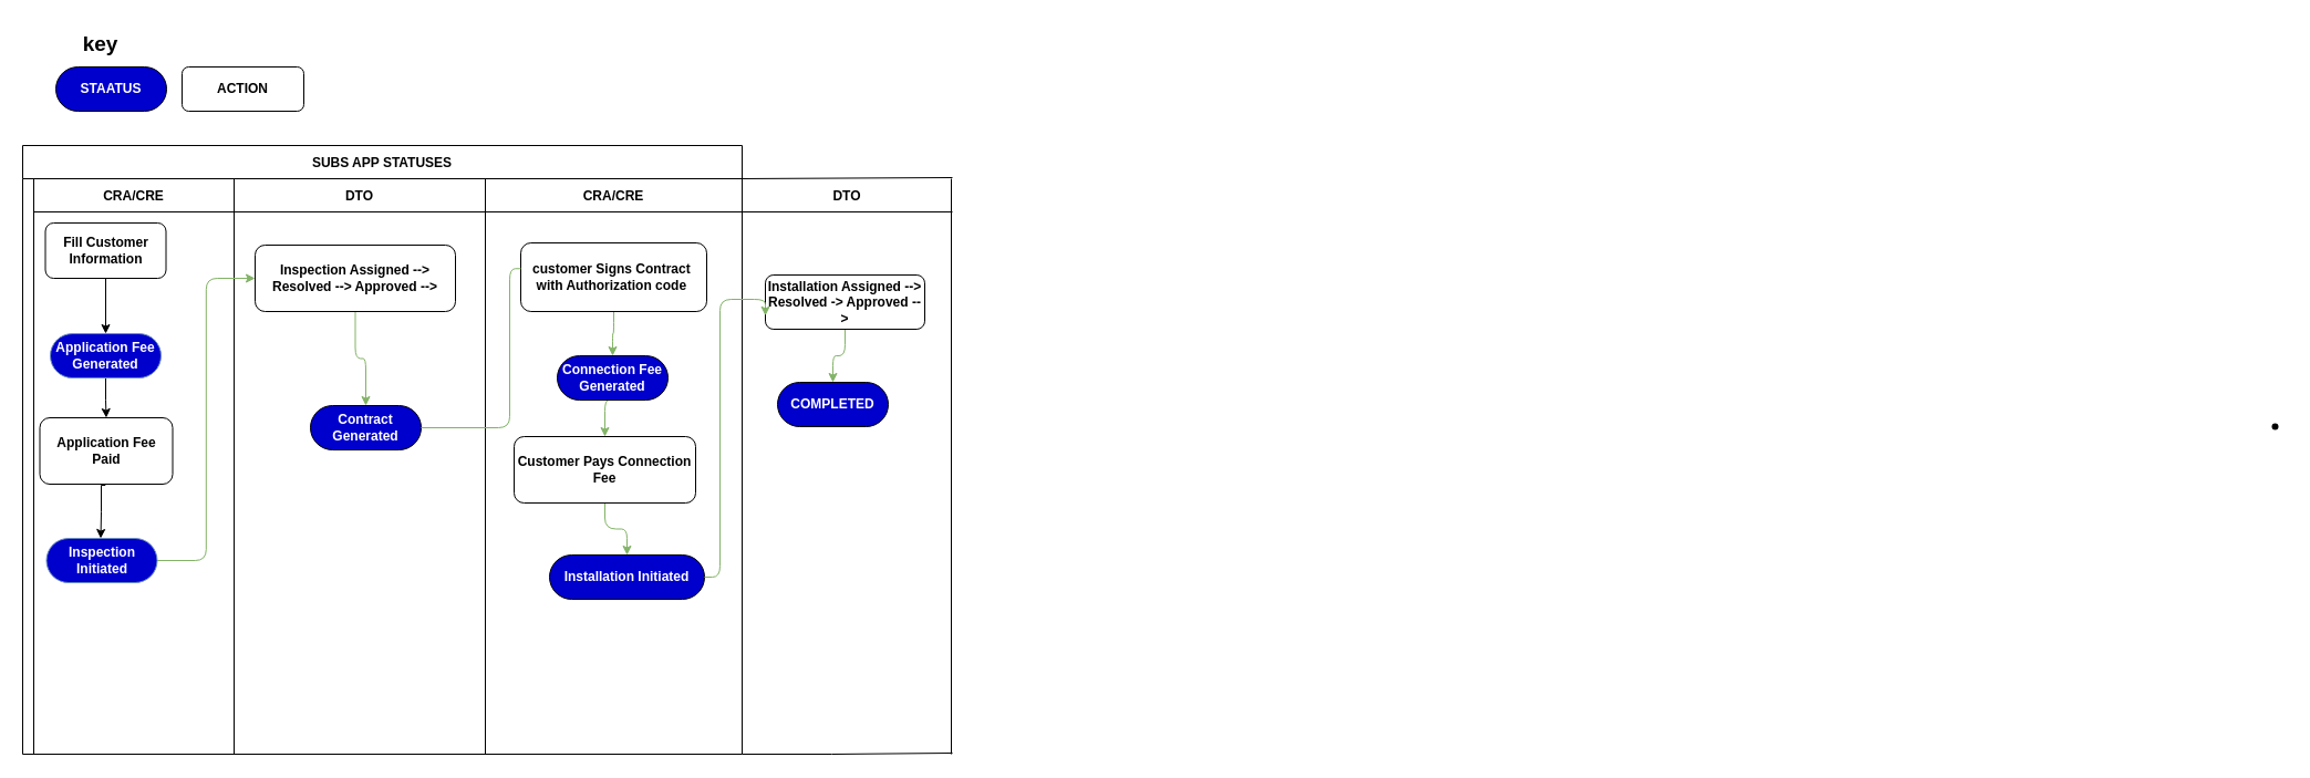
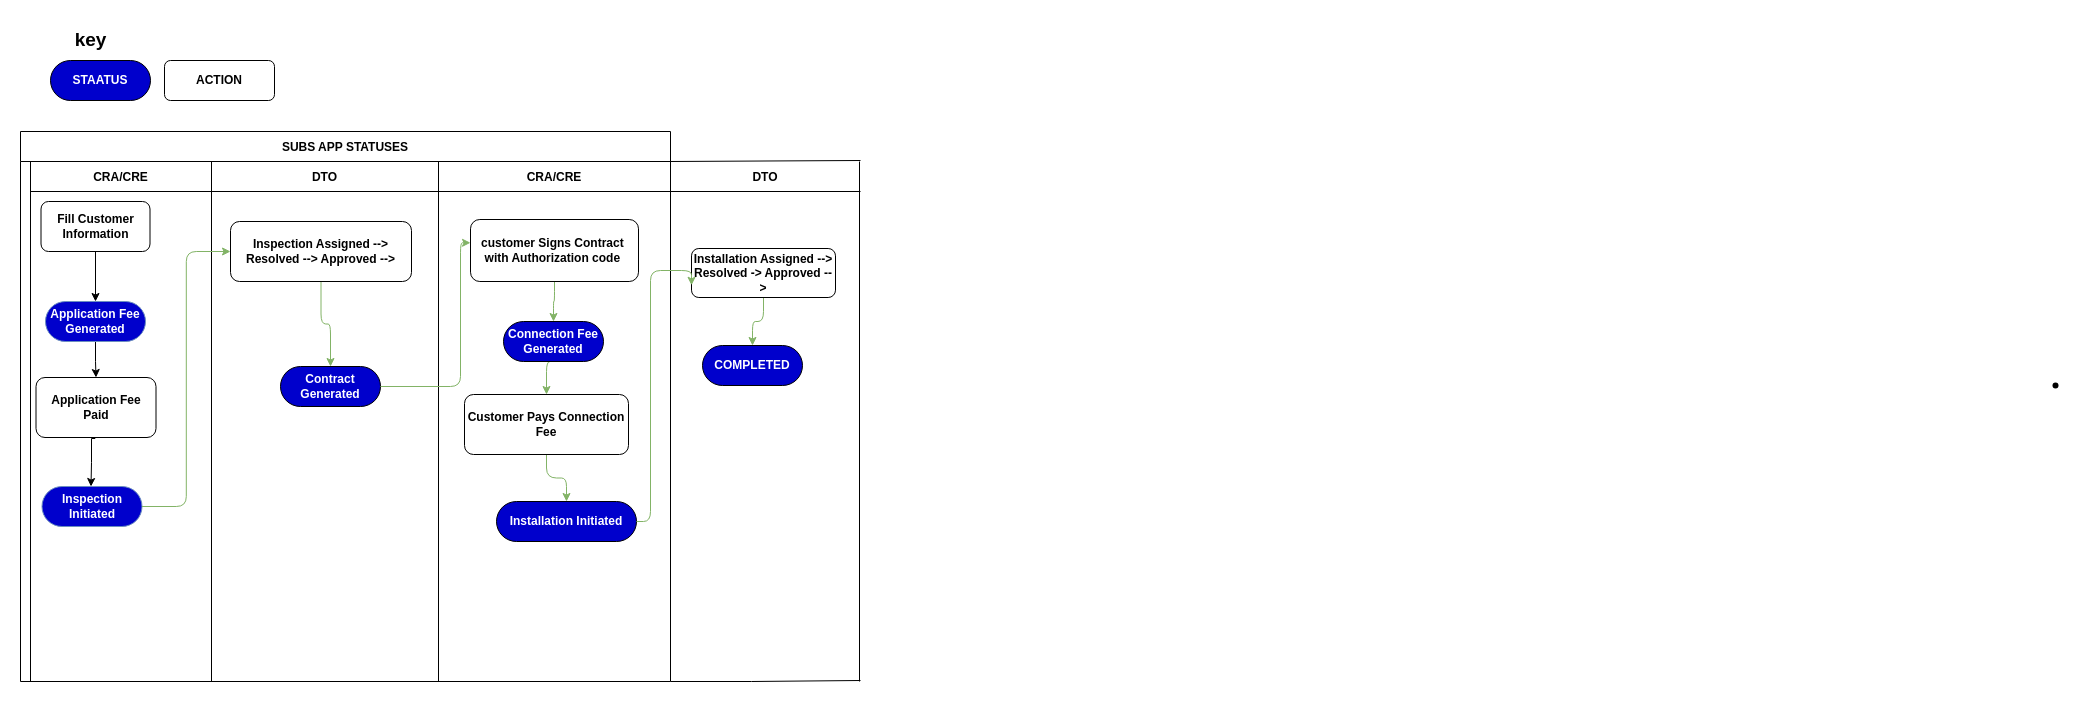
  <mxCell id="0" />
  <mxCell id="1" parent="0" />
  <mxCell id="2" value="SUBS APP STATUSES" style="shape=table;childLayout=tableLayout;startSize=30;collapsible=0;recursiveResize=0;expand=0;fillColor=none;fontStyle=1" parent="1" vertex="1"><mxGeometry x="20" y="131" width="650" height="550" as="geometry" /></mxCell>
  <mxCell id="3" value="" style="shape=tableRow;horizontal=0;swimlaneHead=0;swimlaneBody=0;top=0;left=0;bottom=0;right=0;fillColor=none;points=[[0,0.5],[1,0.5]];portConstraint=eastwest;startSize=10;collapsible=0;recursiveResize=0;expand=0;fontStyle=1;" parent="2" vertex="1"><mxGeometry y="30" width="650" height="520" as="geometry" /></mxCell>
  <mxCell id="4" value="CRA/CRE" style="swimlane;swimlaneHead=0;swimlaneBody=0;connectable=0;fillColor=none;startSize=30;collapsible=0;recursiveResize=0;expand=0;fontStyle=1;" parent="3" vertex="1"><mxGeometry x="10" width="181" height="520" as="geometry"><mxRectangle width="181" height="520" as="alternateBounds" /></mxGeometry></mxCell>
  <mxCell id="5" style="edgeStyle=orthogonalEdgeStyle;rounded=0;orthogonalLoop=1;jettySize=auto;html=1;exitX=0.5;exitY=1;exitDx=0;exitDy=0;entryX=0.5;entryY=0;entryDx=0;entryDy=0;" parent="4" source="7" target="9" edge="1"><mxGeometry relative="1" as="geometry"><mxPoint x="65" y="100" as="sourcePoint" /><mxPoint x="65" y="130" as="targetPoint" /><Array as="points" /></mxGeometry></mxCell>
  <mxCell id="6" style="edgeStyle=orthogonalEdgeStyle;rounded=0;orthogonalLoop=1;jettySize=auto;html=1;exitX=0.5;exitY=1;exitDx=0;exitDy=0;" edge="1" parent="4"><mxGeometry relative="1" as="geometry"><mxPoint x="65" y="270" as="sourcePoint" /><mxPoint x="65" y="270" as="targetPoint" /></mxGeometry></mxCell>
  <mxCell id="7" value="&lt;b&gt;Fill Customer Information&lt;/b&gt;" style="rounded=1;whiteSpace=wrap;html=1;" vertex="1" parent="4"><mxGeometry x="10.5" y="40" width="109" height="50" as="geometry" /></mxCell>
  <mxCell id="8" style="edgeStyle=orthogonalEdgeStyle;rounded=0;orthogonalLoop=1;jettySize=auto;html=1;exitX=0.5;exitY=1;exitDx=0;exitDy=0;" edge="1" parent="4" source="9" target="11"><mxGeometry relative="1" as="geometry" /></mxCell>
  <mxCell id="9" value="&lt;font color=&quot;#ffffff&quot;&gt;&lt;b&gt;Application Fee Generated&lt;/b&gt;&lt;/font&gt;" style="rounded=1;whiteSpace=wrap;html=1;arcSize=50;fillColor=#0000CC;strokeColor=#6c8ebf;fillStyle=solid;" vertex="1" parent="4"><mxGeometry x="15" y="140" width="100" height="40" as="geometry" /></mxCell>
  <mxCell id="10" style="edgeStyle=orthogonalEdgeStyle;rounded=0;orthogonalLoop=1;jettySize=auto;html=1;exitX=0.5;exitY=1;exitDx=0;exitDy=0;entryX=0.5;entryY=0;entryDx=0;entryDy=0;" edge="1" parent="4"><mxGeometry relative="1" as="geometry"><mxPoint x="64.5" y="276" as="sourcePoint" /><mxPoint x="60.5" y="325" as="targetPoint" /><Array as="points"><mxPoint x="65" y="277" /><mxPoint x="61" y="277" /><mxPoint x="61" y="301" /></Array></mxGeometry></mxCell>
  <mxCell id="11" value="&lt;b&gt;Application Fee Paid&lt;/b&gt;" style="rounded=1;whiteSpace=wrap;html=1;" vertex="1" parent="4"><mxGeometry x="5.5" y="216" width="120" height="60" as="geometry" /></mxCell>
  <mxCell id="12" value="&lt;font color=&quot;#ffffff&quot;&gt;&lt;b&gt;Inspection Initiated&lt;/b&gt;&lt;/font&gt;" style="rounded=1;whiteSpace=wrap;html=1;arcSize=50;fillColor=#0000CC;strokeColor=#6c8ebf;fillStyle=solid;" vertex="1" parent="4"><mxGeometry x="11.5" y="325" width="100" height="40" as="geometry" /></mxCell>
  <mxCell id="13" value="DTO" style="swimlane;swimlaneHead=0;swimlaneBody=0;connectable=0;fillColor=none;startSize=30;collapsible=0;recursiveResize=0;expand=0;fontStyle=1;" parent="3" vertex="1"><mxGeometry x="191" width="227" height="520" as="geometry"><mxRectangle width="227" height="520" as="alternateBounds" /></mxGeometry></mxCell>
  <mxCell id="14" style="edgeStyle=orthogonalEdgeStyle;rounded=1;orthogonalLoop=1;jettySize=auto;html=1;exitX=0.5;exitY=1;exitDx=0;exitDy=0;entryX=0.5;entryY=0;entryDx=0;entryDy=0;fillColor=#d5e8d4;strokeColor=#82b366;" edge="1" parent="13" source="15" target="16"><mxGeometry relative="1" as="geometry" /></mxCell>
  <mxCell id="15" value="&lt;b&gt;Inspection Assigned --&amp;gt; Resolved --&amp;gt; Approved --&amp;gt;&lt;/b&gt;" style="rounded=1;whiteSpace=wrap;html=1;" vertex="1" parent="13"><mxGeometry x="19" y="60" width="181" height="60" as="geometry" /></mxCell>
  <mxCell id="16" value="&lt;font color=&quot;#ffffff&quot;&gt;&lt;b&gt;Contract Generated&lt;/b&gt;&lt;/font&gt;" style="rounded=1;whiteSpace=wrap;html=1;arcSize=50;fillColor=#0000CC;" vertex="1" parent="13"><mxGeometry x="69" y="205" width="100" height="40" as="geometry" /></mxCell>
  <mxCell id="17" value="CRA/CRE" style="swimlane;swimlaneHead=0;swimlaneBody=0;connectable=0;fillColor=none;startSize=30;collapsible=0;recursiveResize=0;expand=0;fontStyle=1;" parent="3" vertex="1"><mxGeometry x="418" width="232" height="520" as="geometry"><mxRectangle width="232" height="520" as="alternateBounds" /></mxGeometry></mxCell>
  <mxCell id="18" style="edgeStyle=orthogonalEdgeStyle;rounded=1;orthogonalLoop=1;jettySize=auto;html=1;exitX=0.5;exitY=1;exitDx=0;exitDy=0;entryX=0.5;entryY=0;entryDx=0;entryDy=0;fillColor=#d5e8d4;strokeColor=#82b366;" edge="1" parent="17" source="19" target="21"><mxGeometry relative="1" as="geometry" /></mxCell>
  <mxCell id="19" value="&lt;b&gt;customer Signs Contract&amp;nbsp; with Authorization code&amp;nbsp;&lt;/b&gt;" style="rounded=1;whiteSpace=wrap;html=1;" vertex="1" parent="17"><mxGeometry x="32" y="58" width="168" height="62" as="geometry" /></mxCell>
  <mxCell id="20" style="edgeStyle=orthogonalEdgeStyle;rounded=1;orthogonalLoop=1;jettySize=auto;html=1;exitX=0.5;exitY=1;exitDx=0;exitDy=0;entryX=0.5;entryY=0;entryDx=0;entryDy=0;fillColor=#d5e8d4;strokeColor=#82b366;" edge="1" parent="17" source="21" target="23"><mxGeometry relative="1" as="geometry" /></mxCell>
  <mxCell id="21" value="&lt;font color=&quot;#ffffff&quot;&gt;&lt;b&gt;Connection Fee Generated&lt;/b&gt;&lt;/font&gt;" style="rounded=1;whiteSpace=wrap;html=1;arcSize=50;fillColor=#0000CC;" vertex="1" parent="17"><mxGeometry x="65" y="160" width="100" height="40" as="geometry" /></mxCell>
  <mxCell id="22" style="edgeStyle=orthogonalEdgeStyle;rounded=1;orthogonalLoop=1;jettySize=auto;html=1;exitX=0.5;exitY=1;exitDx=0;exitDy=0;entryX=0.5;entryY=0;entryDx=0;entryDy=0;fillColor=#d5e8d4;strokeColor=#82b366;" edge="1" parent="17" source="23" target="24"><mxGeometry relative="1" as="geometry" /></mxCell>
  <mxCell id="23" value="&lt;b&gt;Customer Pays Connection Fee&lt;/b&gt;" style="rounded=1;whiteSpace=wrap;html=1;" vertex="1" parent="17"><mxGeometry x="26" y="233" width="164" height="60" as="geometry" /></mxCell>
  <mxCell id="24" value="&lt;font color=&quot;#ffffff&quot;&gt;&lt;b&gt;Installation Initiated&lt;/b&gt;&lt;/font&gt;" style="rounded=1;whiteSpace=wrap;html=1;arcSize=50;fillColor=#0000CC;glass=0;" vertex="1" parent="17"><mxGeometry x="58" y="340" width="140" height="40" as="geometry" /></mxCell>
- <mxCell id="25" style="edgeStyle=orthogonalEdgeStyle;rounded=1;orthogonalLoop=1;jettySize=auto;html=1;exitX=1;exitY=0.5;exitDx=0;exitDy=0;entryX=0;entryY=0.375;entryDx=0;entryDy=0;entryPerimeter=0;fillColor=#d5e8d4;strokeColor=#82b366;endArrow=none;" edge="1" parent="3" source="16" target="19"><mxGeometry relative="1" as="geometry"><Array as="points"><mxPoint x="440" y="225" /><mxPoint x="440" y="81" /></Array></mxGeometry></mxCell>
+ <mxCell id="25" style="edgeStyle=orthogonalEdgeStyle;rounded=1;orthogonalLoop=1;jettySize=auto;html=1;exitX=1;exitY=0.5;exitDx=0;exitDy=0;entryX=0;entryY=0.375;entryDx=0;entryDy=0;entryPerimeter=0;fillColor=#d5e8d4;strokeColor=#82b366;" edge="1" parent="3" source="16" target="19"><mxGeometry relative="1" as="geometry"><Array as="points"><mxPoint x="440" y="225" /><mxPoint x="440" y="81" /></Array></mxGeometry></mxCell>
  <mxCell id="26" style="edgeStyle=orthogonalEdgeStyle;rounded=1;orthogonalLoop=1;jettySize=auto;html=1;exitX=1;exitY=0.5;exitDx=0;exitDy=0;entryX=0;entryY=0.5;entryDx=0;entryDy=0;fillColor=#d5e8d4;strokeColor=#82b366;" edge="1" parent="3" source="12" target="15"><mxGeometry relative="1" as="geometry" /></mxCell>
  <mxCell id="27" value="" style="shape=waypoint;sketch=0;size=6;pointerEvents=1;points=[];fillColor=none;resizable=0;rotatable=0;perimeter=centerPerimeter;snapToPoint=1;startSize=40;fontStyle=1;" vertex="1" parent="1"><mxGeometry x="2045" y="375" width="20" height="20" as="geometry" /></mxCell>
  <mxCell id="28" value="DTO" style="swimlane;swimlaneHead=0;swimlaneBody=0;connectable=0;fillColor=none;startSize=30;collapsible=0;recursiveResize=0;expand=0;fontStyle=1;" vertex="1" parent="1"><mxGeometry x="670" y="161" width="190" height="510" as="geometry"><mxRectangle width="300" height="510" as="alternateBounds" /></mxGeometry></mxCell>
  <mxCell id="29" style="edgeStyle=orthogonalEdgeStyle;rounded=1;orthogonalLoop=1;jettySize=auto;html=1;exitX=0.5;exitY=1;exitDx=0;exitDy=0;entryX=0.5;entryY=0;entryDx=0;entryDy=0;fillColor=#d5e8d4;strokeColor=#82b366;" edge="1" parent="28" source="30" target="31"><mxGeometry relative="1" as="geometry" /></mxCell>
  <mxCell id="30" value="&lt;b&gt;Installation Assigned --&amp;gt; Resolved -&amp;gt; Approved --&amp;gt;&lt;/b&gt;" style="rounded=1;whiteSpace=wrap;html=1;" vertex="1" parent="28"><mxGeometry x="21" y="87" width="144" height="49" as="geometry" /></mxCell>
  <mxCell id="31" value="&lt;b&gt;&lt;font color=&quot;#ffffff&quot;&gt;COMPLETED&lt;/font&gt;&lt;/b&gt;" style="rounded=1;whiteSpace=wrap;html=1;arcSize=50;fillColor=#0000CC;" vertex="1" parent="28"><mxGeometry x="32" y="184" width="100" height="40" as="geometry" /></mxCell>
  <mxCell id="32" value="" style="endArrow=none;html=1;rounded=0;" edge="1" parent="28"><mxGeometry width="50" height="50" relative="1" as="geometry"><mxPoint x="189" y="520" as="sourcePoint" /><mxPoint x="189" as="targetPoint" /></mxGeometry></mxCell>
  <mxCell id="33" value="" style="endArrow=none;html=1;rounded=0;" edge="1" parent="1"><mxGeometry width="50" height="50" relative="1" as="geometry"><mxPoint x="669" y="161" as="sourcePoint" /><mxPoint y="160" as="targetPoint" x="860" /><Array as="points"><mxPoint x="669" y="161" /></Array></mxGeometry></mxCell>
  <mxCell id="34" value="" style="endArrow=none;html=1;rounded=0;" edge="1" parent="1"><mxGeometry width="50" height="50" relative="1" as="geometry"><mxPoint y="680" as="sourcePoint" x="860" /><mxPoint x="670" y="681" as="targetPoint" /><Array as="points"><mxPoint x="751" y="681" /></Array></mxGeometry></mxCell>
  <mxCell id="35" style="edgeStyle=orthogonalEdgeStyle;rounded=1;orthogonalLoop=1;jettySize=auto;html=1;exitX=1;exitY=0.5;exitDx=0;exitDy=0;entryX=0;entryY=0.75;entryDx=0;entryDy=0;fillColor=#d5e8d4;strokeColor=#82b366;" edge="1" parent="1" source="24" target="30"><mxGeometry relative="1" as="geometry"><Array as="points"><mxPoint x="650" y="521" /><mxPoint x="650" y="270" /></Array></mxGeometry></mxCell>
  <mxCell id="36" value="&lt;font color=&quot;#ffffff&quot;&gt;&lt;b&gt;STAATUS&lt;/b&gt;&lt;/font&gt;" style="rounded=1;whiteSpace=wrap;html=1;arcSize=50;fillColor=#0000CC;" vertex="1" parent="1"><mxGeometry x="50" y="60" width="100" height="40" as="geometry" /></mxCell>
  <mxCell id="37" value="&lt;b&gt;ACTION&lt;/b&gt;" style="rounded=1;whiteSpace=wrap;html=1;" vertex="1" parent="1"><mxGeometry x="164" y="60" width="110" height="40" as="geometry" /></mxCell>
  <mxCell id="38" value="&lt;b style=&quot;font-size: 19px;&quot;&gt;key&lt;/b&gt;" style="text;html=1;align=center;verticalAlign=middle;resizable=0;points=[];autosize=1;strokeColor=none;fillColor=none;fontSize=19;" vertex="1" parent="1"><mxGeometry x="60" width="60" height="40" as="geometry" y="20" /></mxCell>
